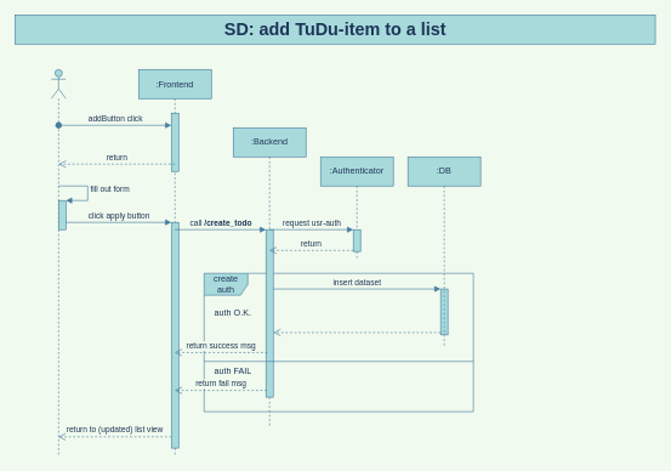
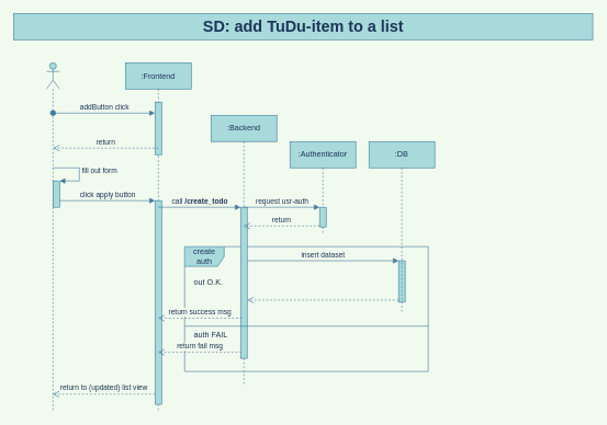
  <mxCell id="0" />
  <mxCell id="1" parent="0" />
  <mxCell id="2" value=":Frontend" style="shape=umlLifeline;perimeter=lifelinePerimeter;container=1;collapsible=0;recursiveResize=0;shadow=0;strokeWidth=1;fillColor=#A8DADC;strokeColor=#457B9D;fontColor=#1D3557;" parent="1" vertex="1"><mxGeometry x="190" y="95" width="100" height="530" as="geometry" /></mxCell>
  <mxCell id="3" value="" style="html=1;points=[];perimeter=orthogonalPerimeter;strokeColor=#457B9D;fillColor=#A8DADC;gradientDirection=west;fontColor=#1D3557;" parent="2" vertex="1"><mxGeometry x="45" y="60" width="10" height="80" as="geometry" /></mxCell>
  <mxCell id="4" value="" style="html=1;points=[];perimeter=orthogonalPerimeter;strokeColor=#457B9D;fillColor=#A8DADC;gradientDirection=west;fontColor=#1D3557;" parent="2" vertex="1"><mxGeometry x="45" y="210" width="10" height="310" as="geometry" /></mxCell>
  <mxCell id="5" value="SD: add TuDu-item to a list" style="text;strokeColor=#457B9D;fillColor=#A8DADC;html=1;fontSize=24;fontStyle=1;verticalAlign=middle;align=center;gradientDirection=west;fontColor=#1D3557;" parent="1" vertex="1"><mxGeometry x="20" y="20" width="880" height="40" as="geometry" /></mxCell>
  <mxCell id="6" value=":Backend" style="shape=umlLifeline;perimeter=lifelinePerimeter;whiteSpace=wrap;html=1;container=1;collapsible=0;recursiveResize=0;outlineConnect=0;strokeColor=#457B9D;fillColor=#A8DADC;gradientDirection=west;fontColor=#1D3557;" parent="1" vertex="1"><mxGeometry x="320" y="175" width="100" height="410" as="geometry" /></mxCell>
  <mxCell id="7" value="" style="group;fontColor=#1D3557;" parent="6" vertex="1" connectable="0"><mxGeometry x="-40" y="200" width="370" height="190" as="geometry" /></mxCell>
  <mxCell id="8" value="" style="group;fontColor=#1D3557;" parent="7" vertex="1" connectable="0"><mxGeometry width="370" height="190" as="geometry" /></mxCell>
  <mxCell id="9" value="create auth" style="shape=umlFrame;whiteSpace=wrap;html=1;strokeColor=#457B9D;fillColor=#A8DADC;gradientDirection=west;container=1;fontColor=#1D3557;" parent="8" vertex="1"><mxGeometry width="370" height="190" as="geometry" /></mxCell>
- <mxCell id="10" value="auth O.K." style="text;strokeColor=none;fillColor=none;align=left;verticalAlign=top;spacingLeft=4;spacingRight=4;overflow=hidden;rotatable=0;points=[[0,0.5],[1,0.5]];portConstraint=eastwest;fontColor=#1D3557;" parent="9" vertex="1"><mxGeometry x="8.409" y="40" width="69.375" height="26" as="geometry" /></mxCell>
+ <mxCell id="10" value="out O.K." style="text;strokeColor=none;fillColor=none;align=left;verticalAlign=top;spacingLeft=4;spacingRight=4;overflow=hidden;rotatable=0;points=[[0,0.5],[1,0.5]];portConstraint=eastwest;fontColor=#1D3557;" parent="9" vertex="1"><mxGeometry x="8.409" y="40" width="69.375" height="26" as="geometry" /></mxCell>
  <mxCell id="11" value="auth FAIL" style="text;strokeColor=none;fillColor=none;align=left;verticalAlign=top;spacingLeft=4;spacingRight=4;overflow=hidden;rotatable=0;points=[[0,0.5],[1,0.5]];portConstraint=eastwest;fontColor=#1D3557;" parent="9" vertex="1"><mxGeometry x="8.409" y="120" width="80.938" height="26" as="geometry" /></mxCell>
  <mxCell id="12" value="" style="endArrow=none;dashed=1;html=1;labelBackgroundColor=#F1FAEE;strokeColor=#457B9D;fontColor=#1D3557;rounded=0;" parent="8" target="9" edge="1"><mxGeometry width="50" height="50" relative="1" as="geometry"><mxPoint y="100" as="sourcePoint" /><mxPoint x="219.688" y="80" as="targetPoint" /></mxGeometry></mxCell>
  <mxCell id="13" value="" style="html=1;points=[];perimeter=orthogonalPerimeter;strokeColor=#457B9D;fillColor=#A8DADC;gradientDirection=west;fontColor=#1D3557;" parent="8" vertex="1"><mxGeometry x="325" y="21.5" width="10" height="63" as="geometry" /></mxCell>
  <mxCell id="14" value="" style="html=1;points=[];perimeter=orthogonalPerimeter;strokeColor=#457B9D;fillColor=#A8DADC;gradientDirection=west;fontColor=#1D3557;" parent="6" vertex="1"><mxGeometry x="45" y="140" width="10" height="230" as="geometry" /></mxCell>
  <mxCell id="15" value="" style="html=1;verticalAlign=bottom;endArrow=open;dashed=1;endSize=8;exitX=0;exitY=0.95;labelBackgroundColor=#F1FAEE;strokeColor=#457B9D;fontColor=#1D3557;rounded=0;" parent="6" source="13" target="14" edge="1"><mxGeometry relative="1" as="geometry"><mxPoint x="37.784" y="289" as="targetPoint" /></mxGeometry></mxCell>
  <mxCell id="16" value="insert dataset" style="html=1;verticalAlign=bottom;endArrow=block;entryX=0;entryY=0;labelBackgroundColor=#F1FAEE;strokeColor=#457B9D;fontColor=#1D3557;rounded=0;" parent="6" source="14" target="13" edge="1"><mxGeometry relative="1" as="geometry"><mxPoint x="37.784" y="213" as="sourcePoint" /></mxGeometry></mxCell>
  <mxCell id="17" value=":DB" style="shape=umlLifeline;perimeter=lifelinePerimeter;whiteSpace=wrap;html=1;container=1;collapsible=0;recursiveResize=0;outlineConnect=0;strokeColor=#457B9D;fillColor=#A8DADC;gradientDirection=west;fontColor=#1D3557;" parent="1" vertex="1"><mxGeometry x="560" y="215" width="100" height="260" as="geometry" /></mxCell>
  <mxCell id="18" value="" style="shape=umlLifeline;participant=umlActor;perimeter=lifelinePerimeter;whiteSpace=wrap;html=1;container=1;collapsible=0;recursiveResize=0;verticalAlign=top;spacingTop=36;outlineConnect=0;strokeColor=#457B9D;fillColor=#A8DADC;gradientDirection=west;fontColor=#1D3557;" parent="1" vertex="1"><mxGeometry x="70" y="95" width="20" height="530" as="geometry" /></mxCell>
  <mxCell id="19" value="" style="html=1;points=[];perimeter=orthogonalPerimeter;strokeColor=#457B9D;fillColor=#A8DADC;gradientDirection=west;fontColor=#1D3557;" parent="18" vertex="1"><mxGeometry x="10" y="180" width="10" height="40" as="geometry" /></mxCell>
  <mxCell id="20" value="fill out form" style="edgeStyle=orthogonalEdgeStyle;html=1;align=left;spacingLeft=2;endArrow=block;entryX=1;entryY=0;labelBackgroundColor=#F1FAEE;strokeColor=#457B9D;fontColor=#1D3557;rounded=0;" parent="18" source="18" target="19" edge="1"><mxGeometry relative="1" as="geometry"><mxPoint x="134.97" y="140" as="sourcePoint" /><Array as="points"><mxPoint x="50" y="160" /><mxPoint x="50" y="180" /></Array></mxGeometry></mxCell>
  <mxCell id="21" value="addButton click" style="html=1;verticalAlign=bottom;startArrow=oval;endArrow=block;startSize=8;labelBackgroundColor=#F1FAEE;strokeColor=#457B9D;fontColor=#1D3557;rounded=0;" parent="1" target="3" edge="1"><mxGeometry relative="1" as="geometry"><mxPoint x="80" y="171.64" as="sourcePoint" /><mxPoint x="236" y="172" as="targetPoint" /></mxGeometry></mxCell>
  <mxCell id="22" value="return" style="html=1;verticalAlign=bottom;endArrow=open;dashed=1;endSize=8;labelBackgroundColor=#F1FAEE;strokeColor=#457B9D;fontColor=#1D3557;rounded=0;" parent="1" edge="1"><mxGeometry relative="1" as="geometry"><mxPoint x="240" y="225" as="sourcePoint" /><mxPoint x="80" y="225" as="targetPoint" /></mxGeometry></mxCell>
  <mxCell id="23" value="click apply button" style="html=1;verticalAlign=bottom;endArrow=block;entryX=0;entryY=0;labelBackgroundColor=#F1FAEE;strokeColor=#457B9D;fontColor=#1D3557;rounded=0;" parent="1" source="19" target="4" edge="1"><mxGeometry relative="1" as="geometry"><mxPoint x="165" y="305" as="sourcePoint" /></mxGeometry></mxCell>
  <mxCell id="24" value="return to (updated) list view" style="html=1;verticalAlign=bottom;endArrow=open;dashed=1;endSize=8;exitX=0;exitY=0.95;labelBackgroundColor=#F1FAEE;strokeColor=#457B9D;fontColor=#1D3557;rounded=0;" parent="1" source="4" target="18" edge="1"><mxGeometry relative="1" as="geometry"><mxPoint x="165" y="381" as="targetPoint" /></mxGeometry></mxCell>
  <mxCell id="25" value="call &lt;b&gt;/create_todo&lt;/b&gt;" style="html=1;verticalAlign=bottom;endArrow=block;entryX=0;entryY=0;labelBackgroundColor=#F1FAEE;strokeColor=#457B9D;fontColor=#1D3557;rounded=0;" parent="1" source="2" target="14" edge="1"><mxGeometry relative="1" as="geometry"><mxPoint x="290" y="315" as="sourcePoint" /></mxGeometry></mxCell>
  <mxCell id="26" value="return fail msg" style="html=1;verticalAlign=bottom;endArrow=open;dashed=1;endSize=8;exitX=0.114;exitY=0.96;exitDx=0;exitDy=0;exitPerimeter=0;labelBackgroundColor=#F1FAEE;strokeColor=#457B9D;fontColor=#1D3557;rounded=0;" parent="1" source="14" target="2" edge="1"><mxGeometry relative="1" as="geometry"><mxPoint x="290" y="391" as="targetPoint" /></mxGeometry></mxCell>
  <mxCell id="27" value=":Authenticator" style="shape=umlLifeline;perimeter=lifelinePerimeter;whiteSpace=wrap;html=1;container=1;collapsible=0;recursiveResize=0;outlineConnect=0;strokeColor=#457B9D;fillColor=#A8DADC;gradientDirection=west;fontColor=#1D3557;" parent="1" vertex="1"><mxGeometry x="440" y="215" width="100" height="140" as="geometry" /></mxCell>
  <mxCell id="28" value="" style="html=1;points=[];perimeter=orthogonalPerimeter;strokeColor=#457B9D;fillColor=#A8DADC;gradientDirection=west;fontColor=#1D3557;" parent="27" vertex="1"><mxGeometry x="45" y="100" width="10" height="30" as="geometry" /></mxCell>
  <mxCell id="29" value="request usr-auth" style="html=1;verticalAlign=bottom;endArrow=block;entryX=0;entryY=0;labelBackgroundColor=#F1FAEE;strokeColor=#457B9D;fontColor=#1D3557;rounded=0;" parent="1" source="6" target="28" edge="1"><mxGeometry relative="1" as="geometry"><mxPoint x="420" y="275" as="sourcePoint" /></mxGeometry></mxCell>
  <mxCell id="30" value="return" style="html=1;verticalAlign=bottom;endArrow=open;dashed=1;endSize=8;exitX=0;exitY=0.95;labelBackgroundColor=#F1FAEE;strokeColor=#457B9D;fontColor=#1D3557;rounded=0;" parent="1" source="28" target="6" edge="1"><mxGeometry relative="1" as="geometry"><mxPoint x="420" y="351" as="targetPoint" /></mxGeometry></mxCell>
  <mxCell id="31" value="return success msg" style="html=1;verticalAlign=bottom;endArrow=open;dashed=1;endSize=8;exitX=0.195;exitY=0.734;exitDx=0;exitDy=0;exitPerimeter=0;labelBackgroundColor=#F1FAEE;strokeColor=#457B9D;fontColor=#1D3557;rounded=0;" parent="1" source="14" target="2" edge="1"><mxGeometry relative="1" as="geometry"><mxPoint x="370" y="485" as="sourcePoint" /><mxPoint x="290" y="485" as="targetPoint" /></mxGeometry></mxCell>
  <mxCell id="32" value="" style="line;strokeWidth=1;fillColor=none;align=left;verticalAlign=middle;spacingTop=-1;spacingLeft=3;spacingRight=3;rotatable=0;labelPosition=right;points=[];portConstraint=eastwest;strokeColor=#457B9D;labelBackgroundColor=#F1FAEE;fontColor=#1D3557;" parent="1" vertex="1"><mxGeometry x="280" y="492" width="370" height="8" as="geometry" /></mxCell>
